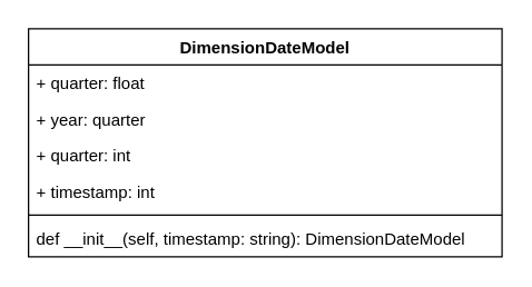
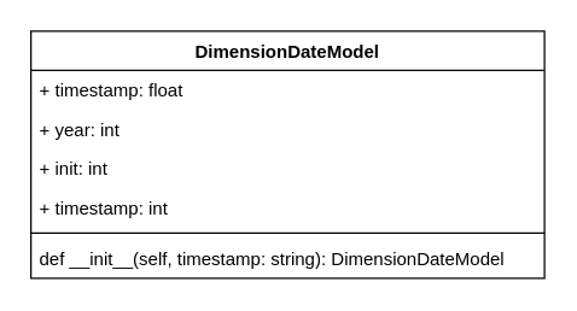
  <mxCell id="0" />
  <mxCell id="1" parent="0" />
  <mxCell id="2" value="DimensionDateModel" style="swimlane;fontStyle=1;childLayout=stackLayout;horizontal=1;startSize=26;horizontalStack=0;resizeParent=1;resizeParentMax=0;resizeLast=0;collapsible=1;marginBottom=0;" vertex="1" parent="1"><mxGeometry x="20" y="20" width="340" height="164" as="geometry" /></mxCell>
- <mxCell id="3" value="+ quarter: float" style="text;strokeColor=none;fillColor=none;align=left;verticalAlign=top;spacingLeft=4;spacingRight=4;overflow=hidden;rotatable=0;points=[[0,0.5],[1,0.5]];portConstraint=eastwest;" vertex="1" parent="2"><mxGeometry y="26" width="340" height="26" as="geometry" /></mxCell>
- <mxCell id="4" value="+ year: quarter" style="text;strokeColor=none;fillColor=none;align=left;verticalAlign=top;spacingLeft=4;spacingRight=4;overflow=hidden;rotatable=0;points=[[0,0.5],[1,0.5]];portConstraint=eastwest;" vertex="1" parent="2"><mxGeometry y="52" width="340" height="26" as="geometry" /></mxCell>
- <mxCell id="5" value="+ quarter: int" style="text;strokeColor=none;fillColor=none;align=left;verticalAlign=top;spacingLeft=4;spacingRight=4;overflow=hidden;rotatable=0;points=[[0,0.5],[1,0.5]];portConstraint=eastwest;" vertex="1" parent="2"><mxGeometry y="78" width="340" height="26" as="geometry" /></mxCell>
+ <mxCell id="3" value="+ timestamp: float" style="text;strokeColor=none;fillColor=none;align=left;verticalAlign=top;spacingLeft=4;spacingRight=4;overflow=hidden;rotatable=0;points=[[0,0.5],[1,0.5]];portConstraint=eastwest;" vertex="1" parent="2"><mxGeometry y="26" width="340" height="26" as="geometry" /></mxCell>
+ <mxCell id="4" value="+ year: int" style="text;strokeColor=none;fillColor=none;align=left;verticalAlign=top;spacingLeft=4;spacingRight=4;overflow=hidden;rotatable=0;points=[[0,0.5],[1,0.5]];portConstraint=eastwest;" vertex="1" parent="2"><mxGeometry y="52" width="340" height="26" as="geometry" /></mxCell>
+ <mxCell id="5" value="+ init: int" style="text;strokeColor=none;fillColor=none;align=left;verticalAlign=top;spacingLeft=4;spacingRight=4;overflow=hidden;rotatable=0;points=[[0,0.5],[1,0.5]];portConstraint=eastwest;" vertex="1" parent="2"><mxGeometry y="78" width="340" height="26" as="geometry" /></mxCell>
  <mxCell id="6" value="+ timestamp: int" style="text;strokeColor=none;fillColor=none;align=left;verticalAlign=top;spacingLeft=4;spacingRight=4;overflow=hidden;rotatable=0;points=[[0,0.5],[1,0.5]];portConstraint=eastwest;" vertex="1" parent="2"><mxGeometry y="104" width="340" height="26" as="geometry" /></mxCell>
  <mxCell id="7" value="" style="line;strokeWidth=1;fillColor=none;align=left;verticalAlign=middle;spacingTop=-1;spacingLeft=3;spacingRight=3;rotatable=0;labelPosition=right;points=[];portConstraint=eastwest;" vertex="1" parent="2"><mxGeometry y="130" width="340" height="8" as="geometry" /></mxCell>
  <mxCell id="8" value="def __init__(self, timestamp: string): DimensionDateModel" style="text;strokeColor=none;fillColor=none;align=left;verticalAlign=top;spacingLeft=4;spacingRight=4;overflow=hidden;rotatable=0;points=[[0,0.5],[1,0.5]];portConstraint=eastwest;" vertex="1" parent="2"><mxGeometry y="138" width="340" height="26" as="geometry" /></mxCell>
